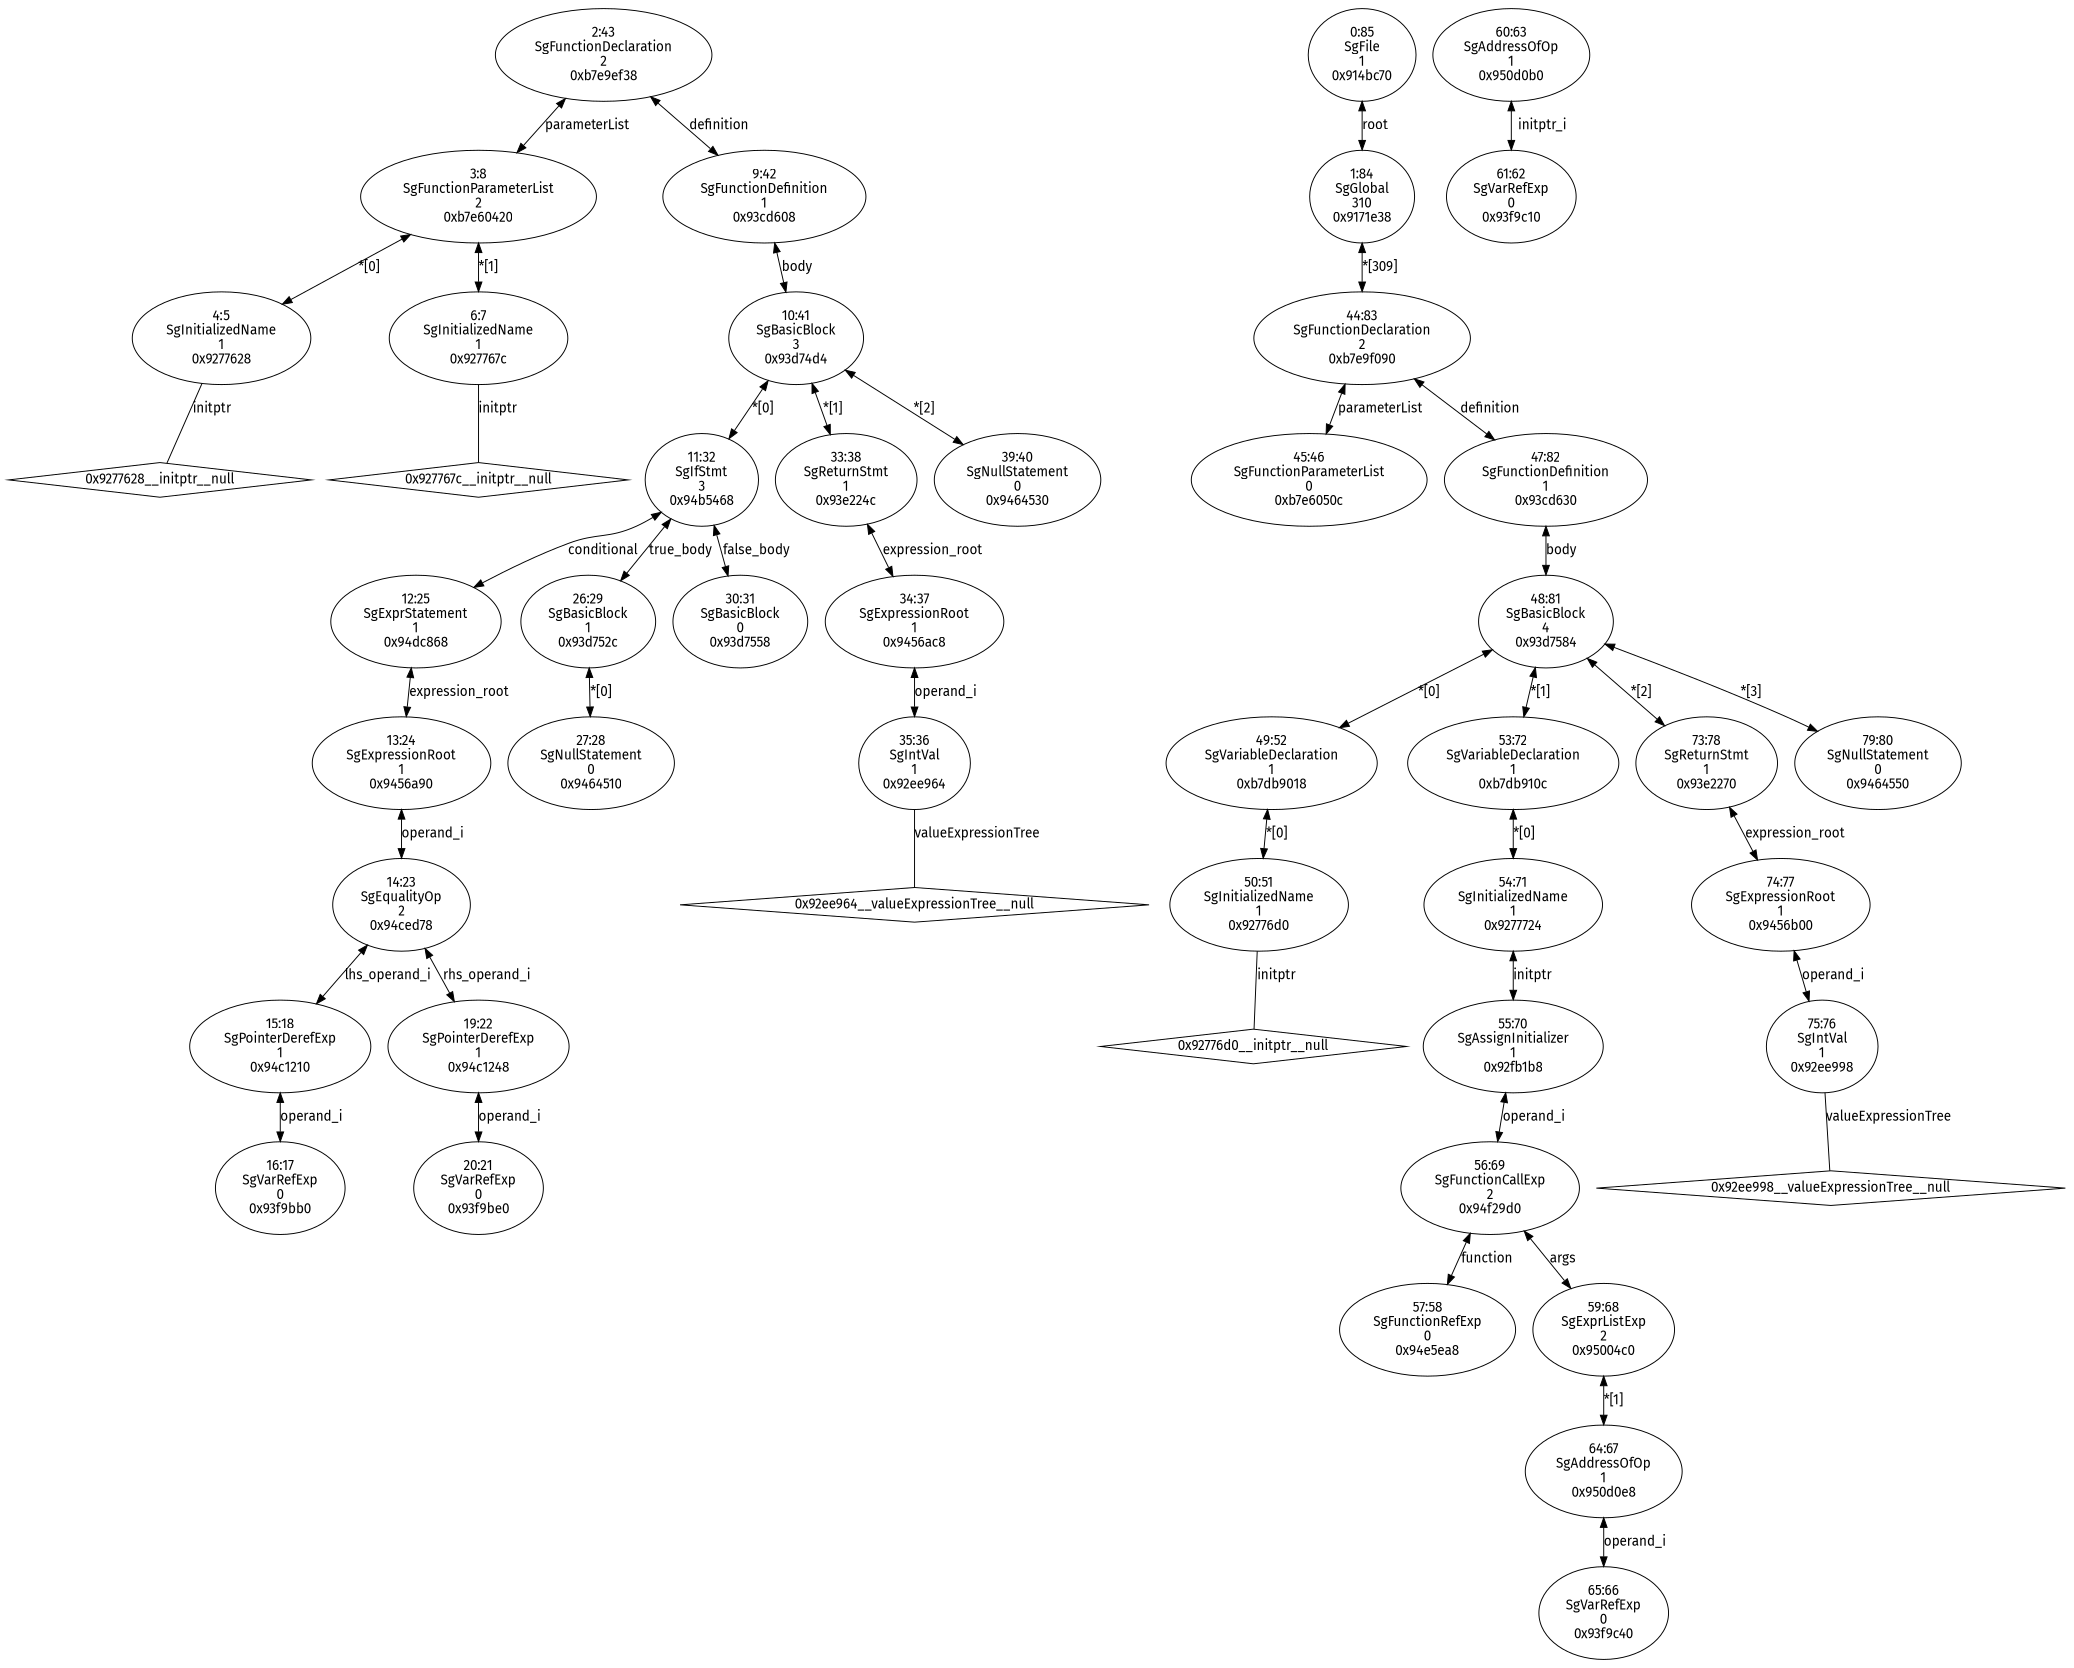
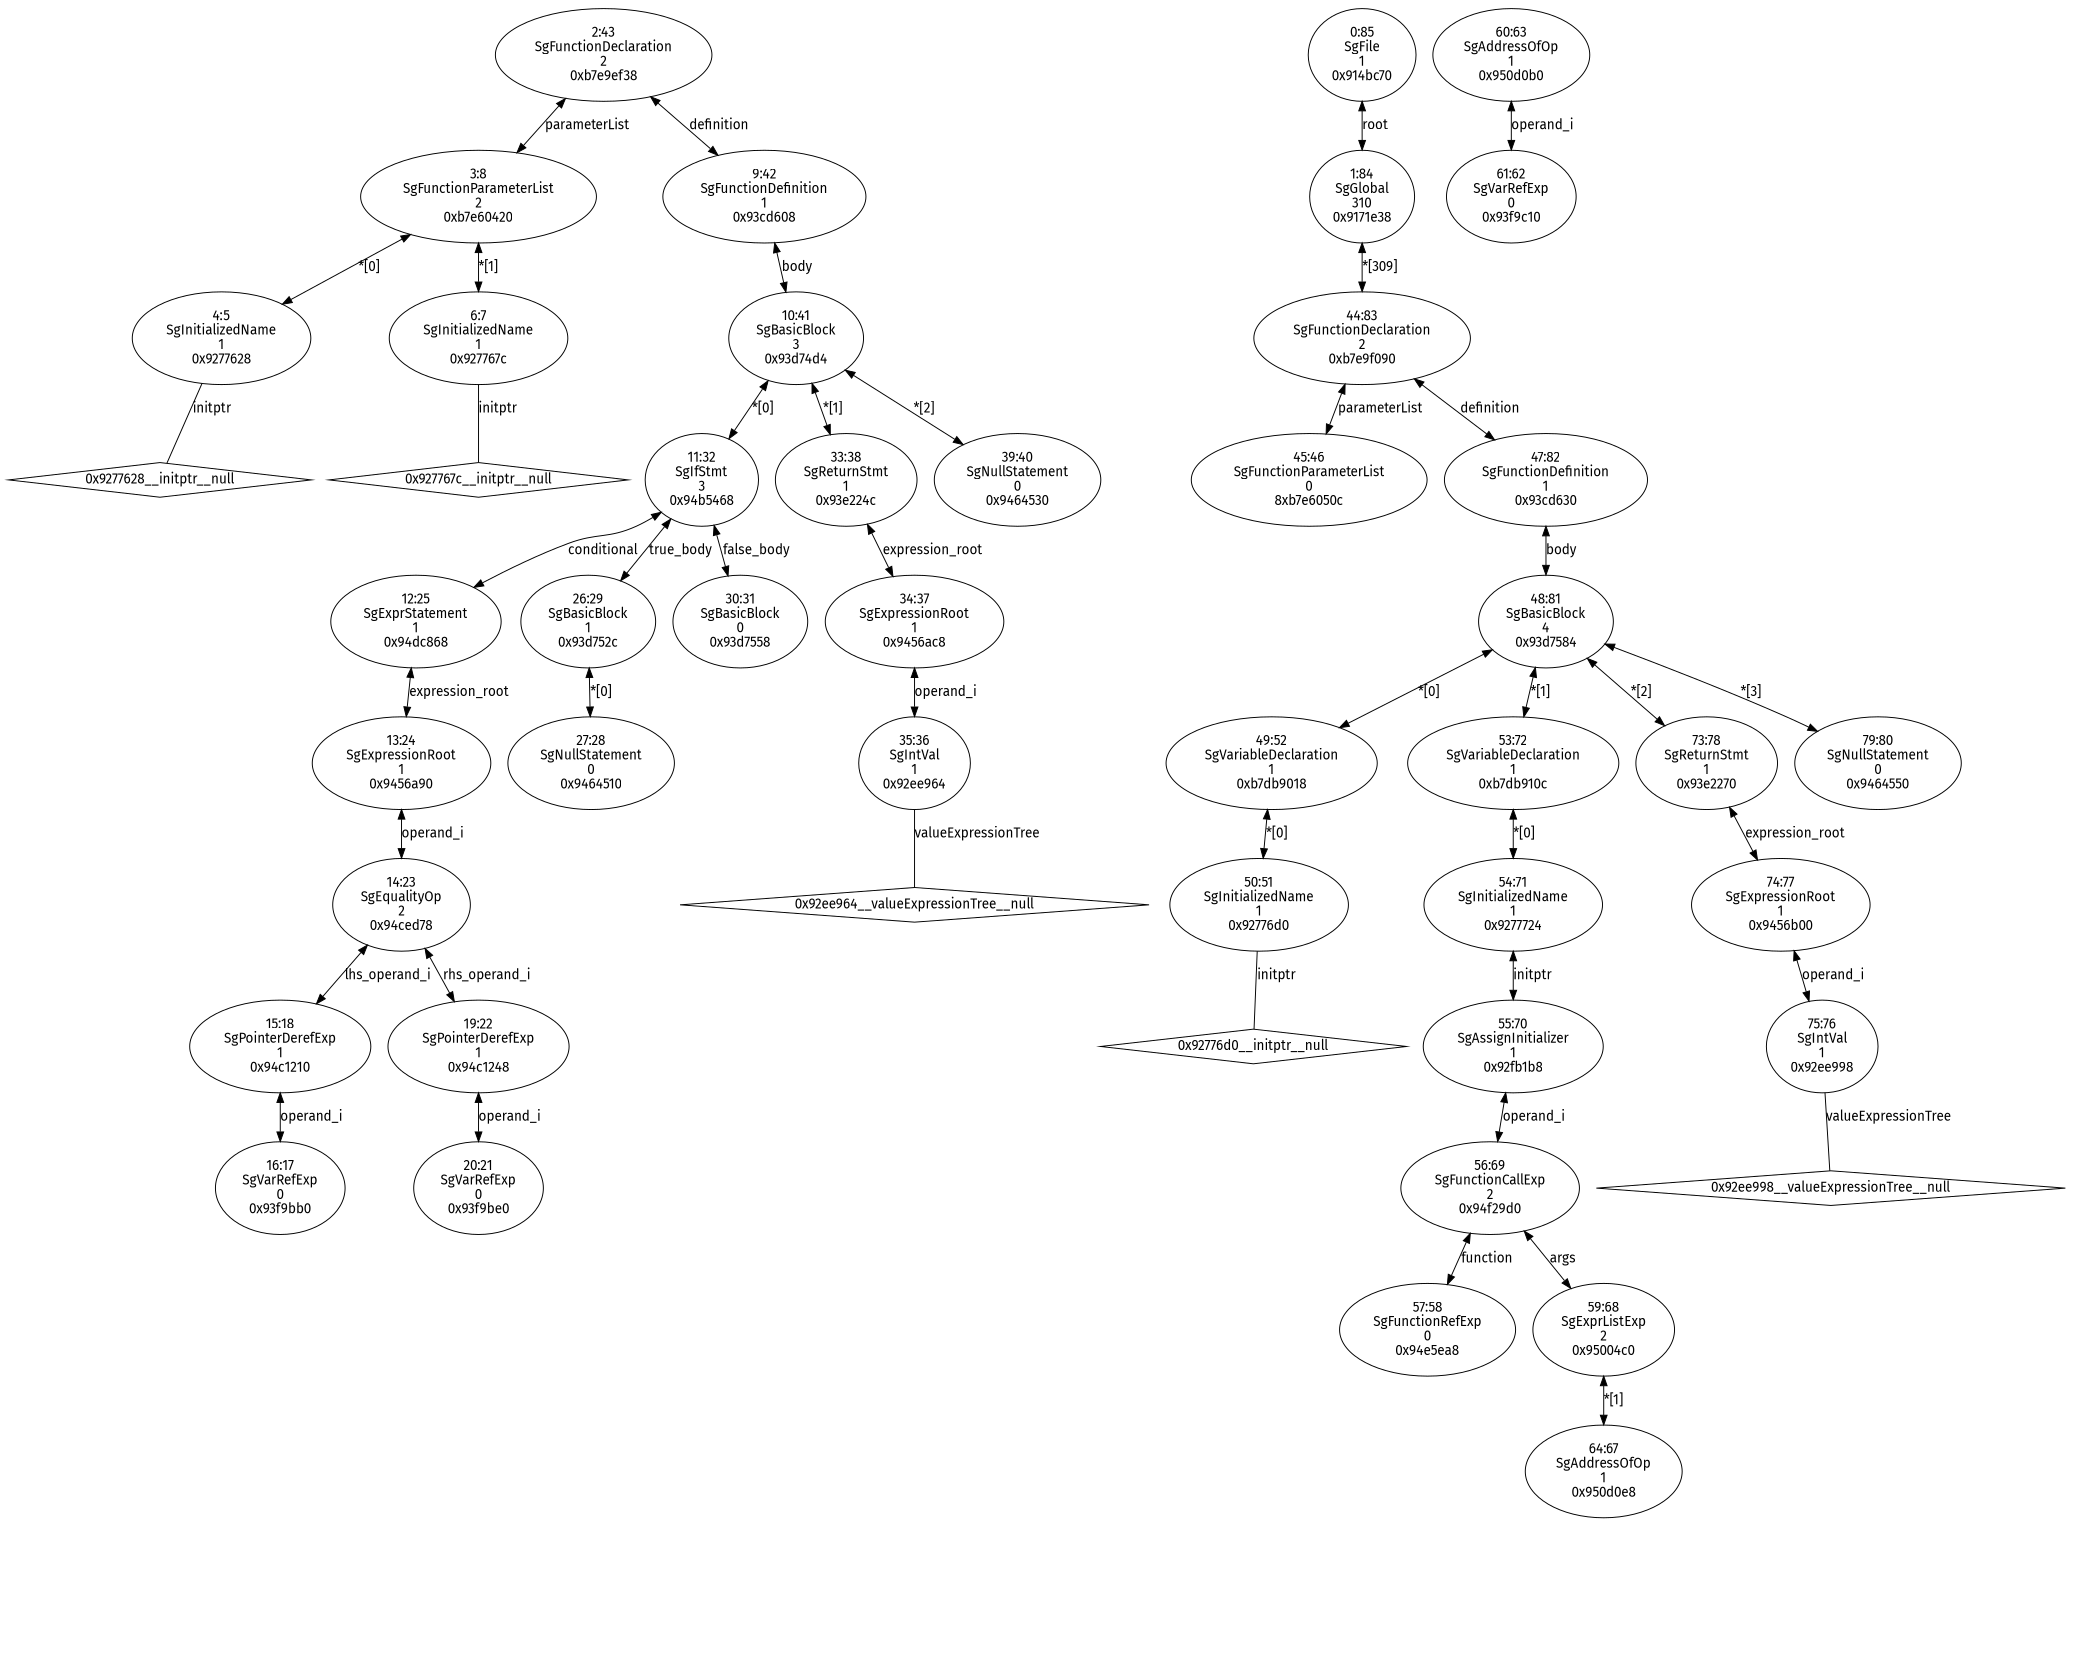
  digraph {
    fontname="Fira Sans"
    node [fontname="Fira Sans"]
    edge [dir=both fontname="Fira Sans"]
    n1 [label="4:5\nSgInitializedName\n1\n0x9277628\n"]
    "0x9277628__initptr__null" [shape=diamond]
    n3 [label="6:7\nSgInitializedName\n1\n0x927767c\n"]
    "0x927767c__initptr__null" [shape=diamond]
    n5 [label="3:8\nSgFunctionParameterList\n2\n0xb7e60420\n"]
    n6 [label="16:17\nSgVarRefExp\n0\n0x93f9bb0\n"]
    n7 [label="15:18\nSgPointerDerefExp\n1\n0x94c1210\n"]
    n8 [label="20:21\nSgVarRefExp\n0\n0x93f9be0\n"]
    n9 [label="19:22\nSgPointerDerefExp\n1\n0x94c1248\n"]
    n10 [label="14:23\nSgEqualityOp\n2\n0x94ced78\n"]
    n11 [label="13:24\nSgExpressionRoot\n1\n0x9456a90\n"]
    n12 [label="12:25\nSgExprStatement\n1\n0x94dc868\n"]
    n13 [label="27:28\nSgNullStatement\n0\n0x9464510\n"]
    n14 [label="26:29\nSgBasicBlock\n1\n0x93d752c\n"]
    n15 [label="30:31\nSgBasicBlock\n0\n0x93d7558\n"]
    n16 [label="11:32\nSgIfStmt\n3\n0x94b5468\n"]
    n17 [label="35:36\nSgIntVal\n1\n0x92ee964\n"]
    "0x92ee964__valueExpressionTree__null" [shape=diamond]
    n19 [label="34:37\nSgExpressionRoot\n1\n0x9456ac8\n"]
    n20 [label="33:38\nSgReturnStmt\n1\n0x93e224c\n"]
    n21 [label="39:40\nSgNullStatement\n0\n0x9464530\n"]
    n22 [label="10:41\nSgBasicBlock\n3\n0x93d74d4\n"]
    n23 [label="9:42\nSgFunctionDefinition\n1\n0x93cd608\n"]
    n24 [label="2:43\nSgFunctionDeclaration\n2\n0xb7e9ef38\n"]
-   n25 [label="45:46\nSgFunctionParameterList\n0\n0xb7e6050c\n"]
+   n25 [label="45:46\nSgFunctionParameterList\n0\n8xb7e6050c\n"]
    n26 [label="50:51\nSgInitializedName\n1\n0x92776d0\n"]
    "0x92776d0__initptr__null" [shape=diamond]
    n28 [label="49:52\nSgVariableDeclaration\n1\n0xb7db9018\n"]
    n29 [label="57:58\nSgFunctionRefExp\n0\n0x94e5ea8\n"]
    n30 [label="61:62\nSgVarRefExp\n0\n0x93f9c10\n"]
    n31 [label="60:63\nSgAddressOfOp\n1\n0x950d0b0\n"]
-   n32 [label="65:66\nSgVarRefExp\n0\n0x93f9c40\n"]
    n33 [label="64:67\nSgAddressOfOp\n1\n0x950d0e8\n"]
    n34 [label="59:68\nSgExprListExp\n2\n0x95004c0\n"]
    n35 [label="56:69\nSgFunctionCallExp\n2\n0x94f29d0\n"]
    n36 [label="55:70\nSgAssignInitializer\n1\n0x92fb1b8\n"]
    n37 [label="54:71\nSgInitializedName\n1\n0x9277724\n"]
    n38 [label="53:72\nSgVariableDeclaration\n1\n0xb7db910c\n"]
    n39 [label="75:76\nSgIntVal\n1\n0x92ee998\n"]
    "0x92ee998__valueExpressionTree__null" [shape=diamond]
    n41 [label="74:77\nSgExpressionRoot\n1\n0x9456b00\n"]
    n42 [label="73:78\nSgReturnStmt\n1\n0x93e2270\n"]
    n43 [label="79:80\nSgNullStatement\n0\n0x9464550\n"]
    n44 [label="48:81\nSgBasicBlock\n4\n0x93d7584\n"]
    n45 [label="47:82\nSgFunctionDefinition\n1\n0x93cd630\n"]
    n46 [label="44:83\nSgFunctionDeclaration\n2\n0xb7e9f090\n"]
    n47 [label="1:84\nSgGlobal\n310\n0x9171e38\n"]
    n48 [label="0:85\nSgFile\n1\n0x914bc70\n"]
    n1 -> "0x9277628__initptr__null" [dir=none label=initptr]
    n3 -> "0x927767c__initptr__null" [dir=none label=initptr]
    n5 -> n1 [label="*[0]"]
    n5 -> n3 [label="*[1]"]
    n7 -> n6 [label=operand_i]
    n9 -> n8 [label=operand_i]
    n10 -> n7 [label=lhs_operand_i]
    n10 -> n9 [label=rhs_operand_i]
    n11 -> n10 [label=operand_i]
    n12 -> n11 [label=expression_root]
    n14 -> n13 [label="*[0]"]
    n16 -> n12 [label=conditional]
    n16 -> n14 [label=true_body]
    n16 -> n15 [label=false_body]
    n17 -> "0x92ee964__valueExpressionTree__null" [dir=none label=valueExpressionTree]
    n19 -> n17 [label=operand_i]
    n20 -> n19 [label=expression_root]
    n22 -> n16 [label="*[0]"]
    n22 -> n20 [label="*[1]"]
    n22 -> n21 [label="*[2]"]
    n23 -> n22 [label=body]
    n24 -> n5 [label=parameterList]
    n24 -> n23 [label=definition]
    n26 -> "0x92776d0__initptr__null" [dir=none label=initptr]
    n28 -> n26 [label="*[0]"]
-   n31 -> n30 [label=initptr_i]
-   n33 -> n32 [label=operand_i]
+   n31 -> n30 [label=operand_i]
    n34 -> n33 [label="*[1]"]
    n35 -> n29 [label=function]
    n35 -> n34 [label=args]
    n36 -> n35 [label=operand_i]
    n37 -> n36 [label=initptr]
    n38 -> n37 [label="*[0]"]
    n39 -> "0x92ee998__valueExpressionTree__null" [dir=none label=valueExpressionTree]
    n41 -> n39 [label=operand_i]
    n42 -> n41 [label=expression_root]
    n44 -> n28 [label="*[0]"]
    n44 -> n38 [label="*[1]"]
    n44 -> n42 [label="*[2]"]
    n44 -> n43 [label="*[3]"]
    n45 -> n44 [label=body]
    n46 -> n25 [label=parameterList]
    n46 -> n45 [label=definition]
    n47 -> n46 [label="*[309]"]
    n48 -> n47 [label=root]
  }
